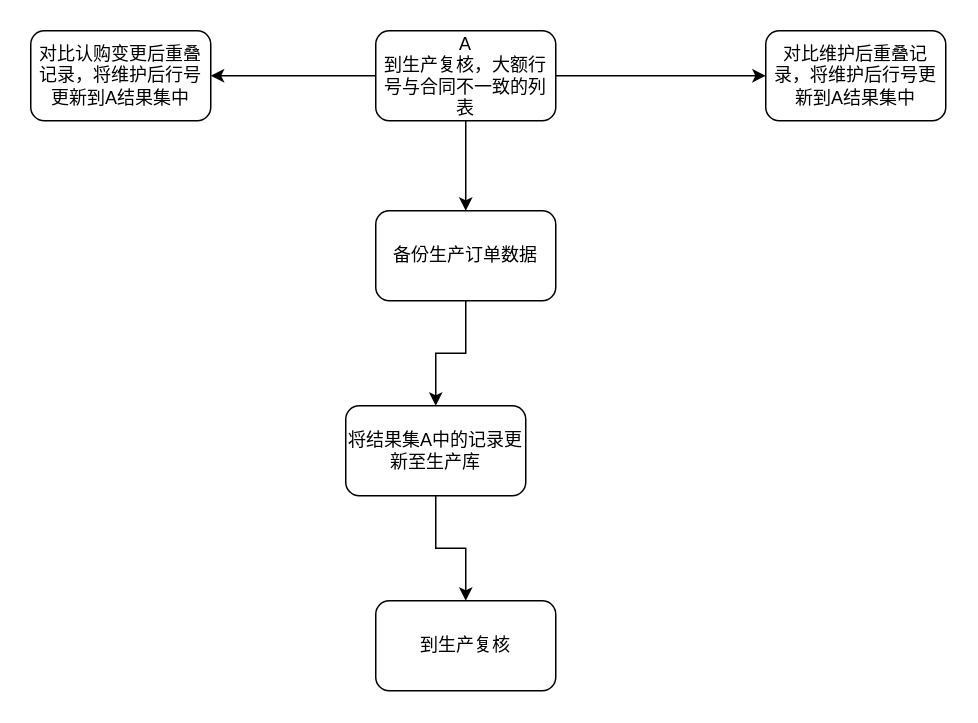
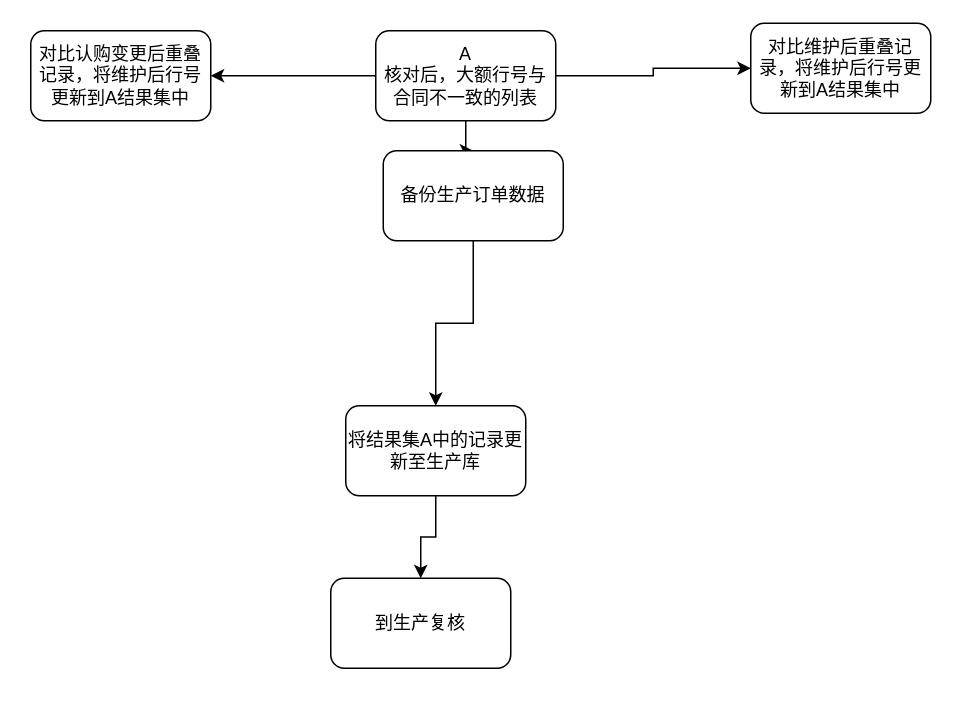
  <mxCell id="0" />
  <mxCell id="1" parent="0" />
  <mxCell id="2" style="edgeStyle=orthogonalEdgeStyle;rounded=0;orthogonalLoop=1;jettySize=auto;html=1;" edge="1" parent="1" source="5" target="6"><mxGeometry relative="1" as="geometry" /></mxCell>
  <mxCell id="3" style="edgeStyle=orthogonalEdgeStyle;rounded=0;orthogonalLoop=1;jettySize=auto;html=1;" edge="1" parent="1" source="5" target="7"><mxGeometry relative="1" as="geometry" /></mxCell>
  <mxCell id="4" style="edgeStyle=orthogonalEdgeStyle;rounded=0;orthogonalLoop=1;jettySize=auto;html=1;" edge="1" parent="1" source="5" target="9"><mxGeometry relative="1" as="geometry" /></mxCell>
- <mxCell id="5" value="A&lt;br&gt;到生产复核，大额行号与合同不一致的列表" style="rounded=1;whiteSpace=wrap;html=1;" vertex="1" parent="1"><mxGeometry x="250" y="20" width="120" height="60" as="geometry" /></mxCell>
+ <mxCell id="5" value="A&lt;br&gt;核对后，大额行号与合同不一致的列表" style="rounded=1;whiteSpace=wrap;html=1;" vertex="1" parent="1"><mxGeometry x="250" y="20" width="120" height="60" as="geometry" /></mxCell>
  <mxCell id="6" value="对比认购变更后重叠记录，将维护后行号更新到A结果集中" style="rounded=1;whiteSpace=wrap;html=1;" vertex="1" parent="1"><mxGeometry x="20" y="20" width="120" height="60" as="geometry" /></mxCell>
- <mxCell id="7" value="对比维护后重叠记录，将维护后行号更新到A结果集中" style="rounded=1;whiteSpace=wrap;html=1;" vertex="1" parent="1"><mxGeometry x="510" y="20" width="120" height="60" as="geometry" /></mxCell>
+ <mxCell id="7" value="对比维护后重叠记录，将维护后行号更新到A结果集中" style="rounded=1;whiteSpace=wrap;html=1;" vertex="1" parent="1"><mxGeometry x="500" y="15" width="120" height="60" as="geometry" /></mxCell>
  <mxCell id="8" style="edgeStyle=orthogonalEdgeStyle;rounded=0;orthogonalLoop=1;jettySize=auto;html=1;" edge="1" parent="1" source="9" target="11"><mxGeometry relative="1" as="geometry" /></mxCell>
- <mxCell id="9" value="备份生产订单数据" style="rounded=1;whiteSpace=wrap;html=1;" vertex="1" parent="1"><mxGeometry x="250" y="140" width="120" height="60" as="geometry" /></mxCell>
+ <mxCell id="9" value="备份生产订单数据" style="rounded=1;whiteSpace=wrap;html=1;" vertex="1" parent="1"><mxGeometry x="255" y="100" width="120" height="60" as="geometry" /></mxCell>
  <mxCell id="10" style="edgeStyle=orthogonalEdgeStyle;rounded=0;orthogonalLoop=1;jettySize=auto;html=1;" edge="1" parent="1" source="11" target="12"><mxGeometry relative="1" as="geometry" /></mxCell>
  <mxCell id="11" value="将结果集A中的记录更新至生产库" style="rounded=1;whiteSpace=wrap;html=1;" vertex="1" parent="1"><mxGeometry x="230" y="270" width="120" height="60" as="geometry" /></mxCell>
- <mxCell id="12" value="到生产复核" style="rounded=1;whiteSpace=wrap;html=1;" vertex="1" parent="1"><mxGeometry x="250" y="400" width="120" height="60" as="geometry" /></mxCell>
+ <mxCell id="12" value="到生产复核" style="rounded=1;whiteSpace=wrap;html=1;" vertex="1" parent="1"><mxGeometry x="220" y="385" width="120" height="60" as="geometry" /></mxCell>
